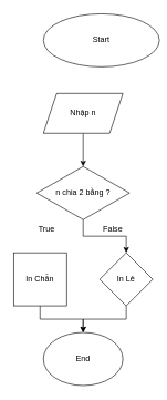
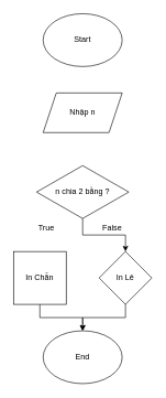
  <mxCell id="0" />
  <mxCell id="1" parent="0" />
- <mxCell id="2" value="Start" style="ellipse;whiteSpace=wrap;html=1;" vertex="1" parent="1"><mxGeometry x="65" y="20" width="175" height="80" as="geometry" /></mxCell>
- <mxCell id="3" style="edgeStyle=orthogonalEdgeStyle;rounded=0;orthogonalLoop=1;jettySize=auto;html=1;exitX=0.5;exitY=1;exitDx=0;exitDy=0;" edge="1" parent="1" source="4" target="6"><mxGeometry relative="1" as="geometry" /></mxCell>
+ <mxCell id="2" value="Start" style="ellipse;whiteSpace=wrap;html=1;" vertex="1" parent="1"><mxGeometry x="65" y="20" width="120" height="80" as="geometry" /></mxCell>
  <mxCell id="4" value="Nhập n" style="shape=parallelogram;perimeter=parallelogramPerimeter;whiteSpace=wrap;html=1;fixedSize=1;" vertex="1" parent="1"><mxGeometry x="65" y="140" width="120" height="60" as="geometry" /></mxCell>
  <mxCell id="5" style="edgeStyle=orthogonalEdgeStyle;rounded=0;orthogonalLoop=1;jettySize=auto;html=1;exitX=0.5;exitY=1;exitDx=0;exitDy=0;" edge="1" parent="1" source="6" target="10"><mxGeometry relative="1" as="geometry" /></mxCell>
  <mxCell id="6" value="n chia 2 bằng ?" style="rhombus;whiteSpace=wrap;html=1;" vertex="1" parent="1"><mxGeometry x="55" y="250" width="140" height="80" as="geometry" /></mxCell>
  <mxCell id="7" style="edgeStyle=orthogonalEdgeStyle;rounded=0;orthogonalLoop=1;jettySize=auto;html=1;exitX=0.5;exitY=1;exitDx=0;exitDy=0;entryX=0.5;entryY=0;entryDx=0;entryDy=0;" edge="1" parent="1" source="8" target="13"><mxGeometry relative="1" as="geometry" /></mxCell>
  <mxCell id="8" value="In Chẵn" style="whiteSpace=wrap;html=1;rounded=0;" vertex="1" parent="1"><mxGeometry x="20" y="380" width="80" height="80" as="geometry" /></mxCell>
  <mxCell id="9" style="edgeStyle=orthogonalEdgeStyle;rounded=0;orthogonalLoop=1;jettySize=auto;html=1;exitX=0.5;exitY=1;exitDx=0;exitDy=0;entryX=0.5;entryY=0;entryDx=0;entryDy=0;" edge="1" parent="1" source="10" target="13"><mxGeometry relative="1" as="geometry" /></mxCell>
  <mxCell id="10" value="In Lẻ" style="rhombus;whiteSpace=wrap;html=1;" vertex="1" parent="1"><mxGeometry x="150" y="380" width="80" height="80" as="geometry" /></mxCell>
  <mxCell id="11" value="True" style="text;html=1;align=center;verticalAlign=middle;whiteSpace=wrap;rounded=0;" vertex="1" parent="1"><mxGeometry x="40" y="330" width="60" height="30" as="geometry" /></mxCell>
  <mxCell id="12" value="False" style="text;html=1;align=center;verticalAlign=middle;whiteSpace=wrap;rounded=0;" vertex="1" parent="1"><mxGeometry x="140" y="330" width="60" height="30" as="geometry" /></mxCell>
  <mxCell id="13" value="End" style="ellipse;whiteSpace=wrap;html=1;" vertex="1" parent="1"><mxGeometry x="65" y="500" width="120" height="80" as="geometry" /></mxCell>
